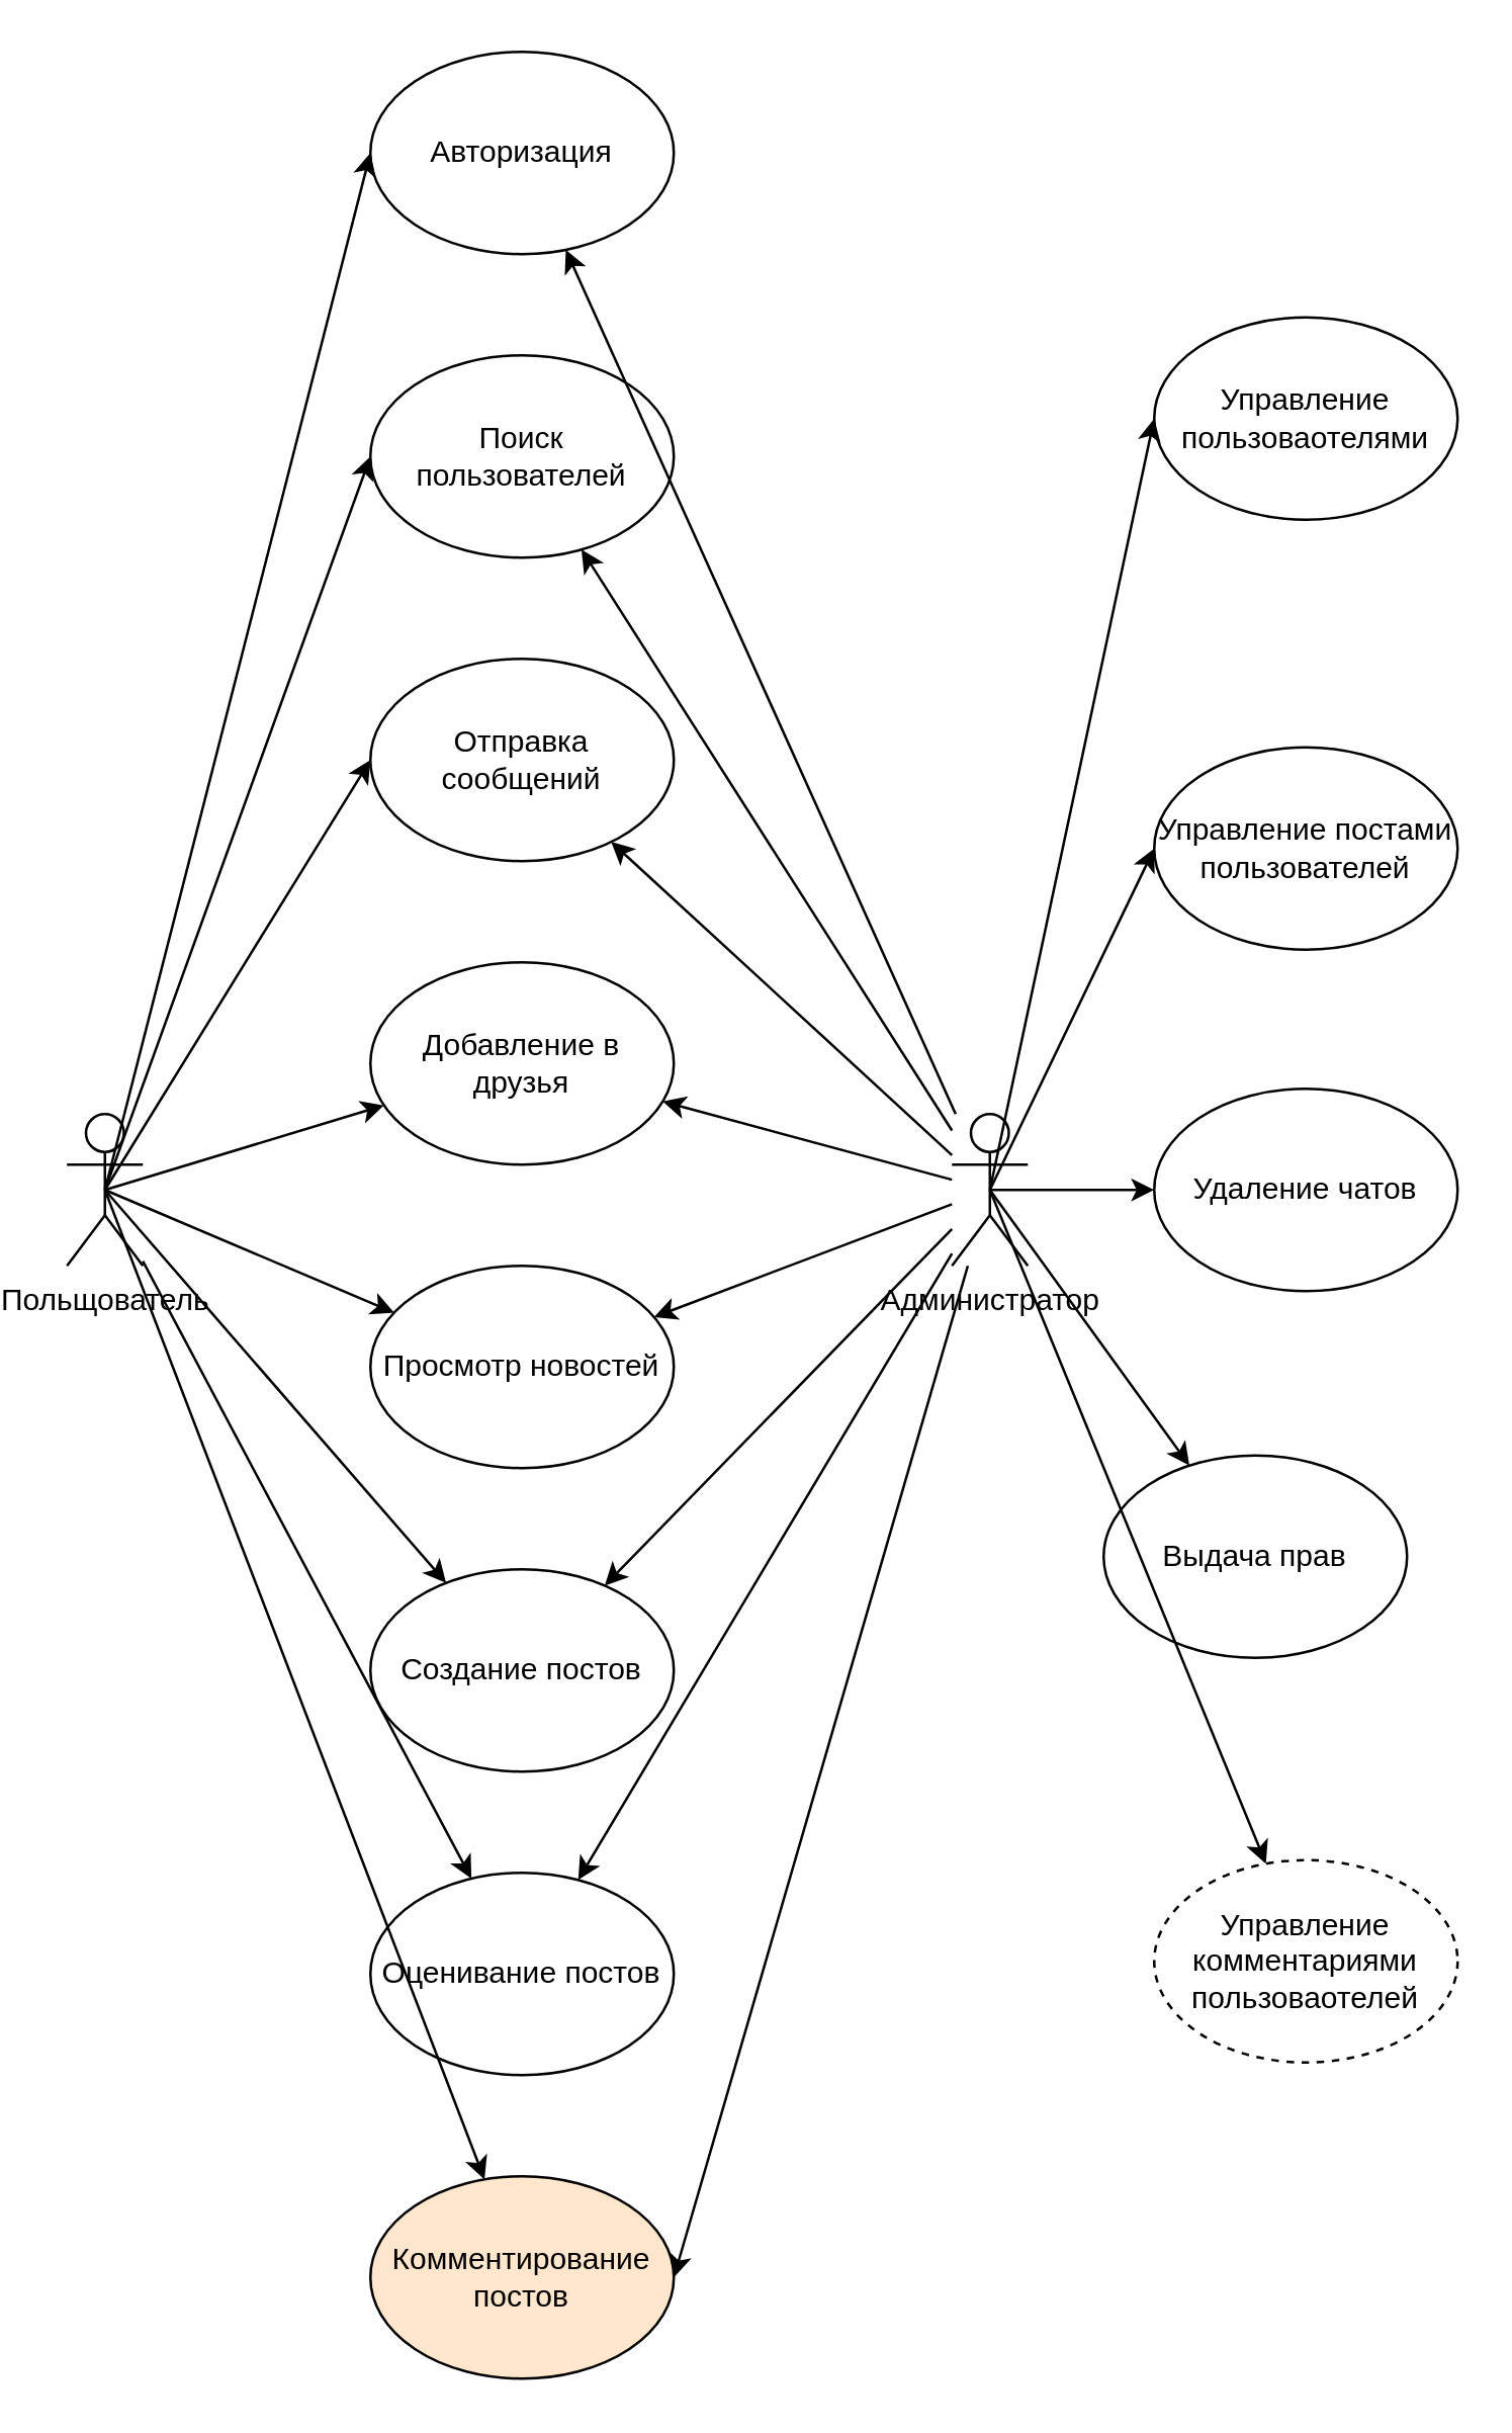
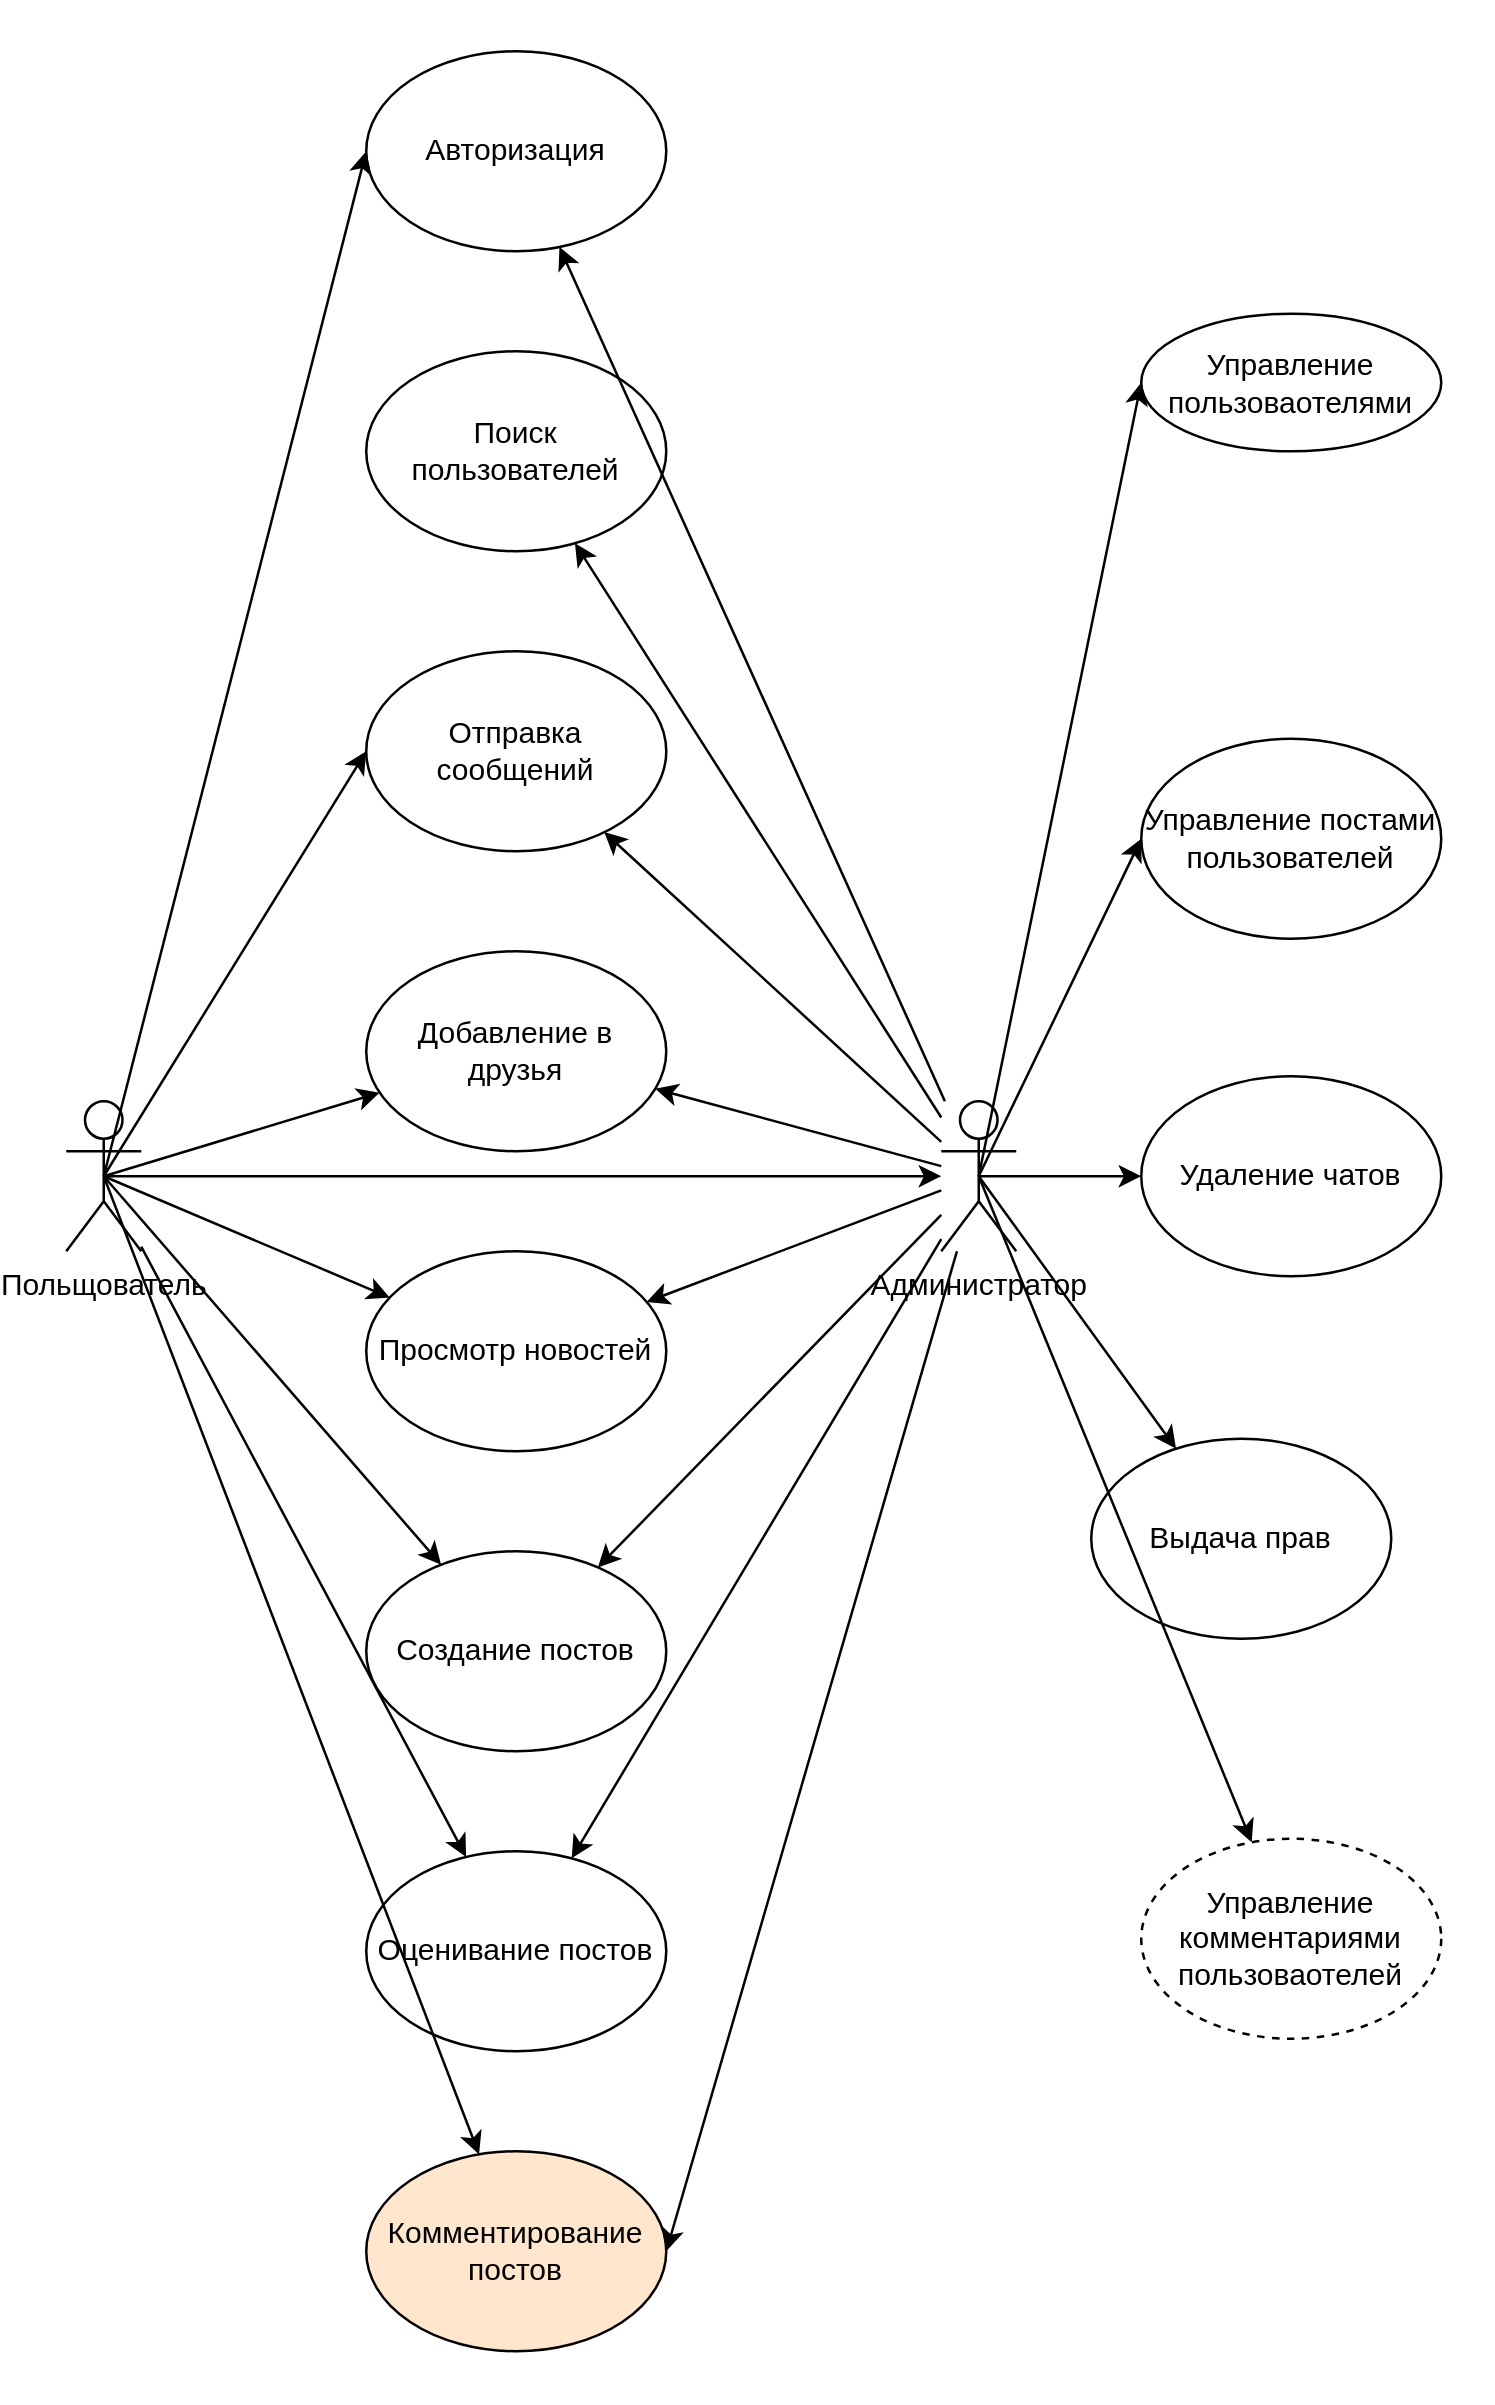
  <mxCell id="0" />
  <mxCell id="1" parent="0" />
  <mxCell id="2" value="Польщователь" style="shape=umlActor;verticalLabelPosition=bottom;verticalAlign=top;html=1;outlineConnect=0;" parent="1" vertex="1"><mxGeometry x="20" y="440" width="30" height="60" as="geometry" /></mxCell>
  <mxCell id="3" value="Авторизация" style="ellipse;whiteSpace=wrap;html=1;" parent="1" vertex="1"><mxGeometry x="140" y="20" width="120" height="80" as="geometry" /></mxCell>
  <mxCell id="4" value="Поиск пользователей" style="ellipse;whiteSpace=wrap;html=1;" parent="1" vertex="1"><mxGeometry x="140" y="140" width="120" height="80" as="geometry" /></mxCell>
  <mxCell id="5" value="Отправка сообщений" style="ellipse;whiteSpace=wrap;html=1;" parent="1" vertex="1"><mxGeometry x="140" y="260" width="120" height="80" as="geometry" /></mxCell>
  <mxCell id="6" value="Добавление в друзья" style="ellipse;whiteSpace=wrap;html=1;" parent="1" vertex="1"><mxGeometry x="140" y="380" width="120" height="80" as="geometry" /></mxCell>
  <mxCell id="7" value="Просмотр новостей" style="ellipse;whiteSpace=wrap;html=1;" parent="1" vertex="1"><mxGeometry x="140" y="500" width="120" height="80" as="geometry" /></mxCell>
  <mxCell id="8" value="Создание постов" style="ellipse;whiteSpace=wrap;html=1;" parent="1" vertex="1"><mxGeometry x="140" y="620" width="120" height="80" as="geometry" /></mxCell>
  <mxCell id="9" value="Оценивание постов" style="ellipse;whiteSpace=wrap;html=1;" parent="1" vertex="1"><mxGeometry x="140" y="740" width="120" height="80" as="geometry" /></mxCell>
  <mxCell id="10" value="Комментирование постов" style="ellipse;whiteSpace=wrap;html=1;fillColor=#ffe6cc;" parent="1" vertex="1"><mxGeometry x="140" y="860" width="120" height="80" as="geometry" /></mxCell>
  <mxCell id="11" value="" style="endArrow=classic;html=1;rounded=0;entryX=0;entryY=0.5;entryDx=0;entryDy=0;exitX=0.5;exitY=0.5;exitDx=0;exitDy=0;exitPerimeter=0;" parent="1" source="2" target="3" edge="1"><mxGeometry width="50" height="50" relative="1" as="geometry"><mxPoint x="-30" y="480" as="sourcePoint" /><mxPoint x="20" y="430" as="targetPoint" /></mxGeometry></mxCell>
- <mxCell id="12" value="" style="endArrow=classic;html=1;rounded=0;entryX=0;entryY=0.5;entryDx=0;entryDy=0;exitX=0.5;exitY=0.5;exitDx=0;exitDy=0;exitPerimeter=0;" parent="1" source="2" target="4" edge="1"><mxGeometry width="50" height="50" relative="1" as="geometry"><mxPoint x="30" y="560" as="sourcePoint" /><mxPoint x="200" y="140" as="targetPoint" /></mxGeometry></mxCell>
+ <mxCell id="12" value="" style="endArrow=classic;html=1;rounded=0;exitX=0.5;exitY=0.5;exitDx=0;exitDy=0;exitPerimeter=0;" parent="1" source="2" target="19" edge="1"><mxGeometry width="50" height="50" relative="1" as="geometry"><mxPoint x="30" y="560" as="sourcePoint" /><mxPoint x="200" y="140" as="targetPoint" /></mxGeometry></mxCell>
  <mxCell id="13" value="" style="endArrow=classic;html=1;rounded=0;entryX=0;entryY=0.5;entryDx=0;entryDy=0;exitX=0.5;exitY=0.5;exitDx=0;exitDy=0;exitPerimeter=0;" parent="1" source="2" target="5" edge="1"><mxGeometry width="50" height="50" relative="1" as="geometry"><mxPoint x="-35" y="490" as="sourcePoint" /><mxPoint x="150" y="190" as="targetPoint" /></mxGeometry></mxCell>
  <mxCell id="14" value="" style="endArrow=classic;html=1;rounded=0;exitX=0.5;exitY=0.5;exitDx=0;exitDy=0;exitPerimeter=0;" parent="1" source="2" target="6" edge="1"><mxGeometry width="50" height="50" relative="1" as="geometry"><mxPoint x="-25" y="500" as="sourcePoint" /><mxPoint x="160" y="200" as="targetPoint" /></mxGeometry></mxCell>
  <mxCell id="15" value="" style="endArrow=classic;html=1;rounded=0;exitX=0.5;exitY=0.5;exitDx=0;exitDy=0;exitPerimeter=0;" parent="1" source="2" target="7" edge="1"><mxGeometry width="50" height="50" relative="1" as="geometry"><mxPoint x="-15" y="510" as="sourcePoint" /><mxPoint x="170" y="210" as="targetPoint" /></mxGeometry></mxCell>
  <mxCell id="16" value="" style="endArrow=classic;html=1;rounded=0;exitX=0.5;exitY=0.5;exitDx=0;exitDy=0;exitPerimeter=0;" parent="1" source="2" target="8" edge="1"><mxGeometry width="50" height="50" relative="1" as="geometry"><mxPoint x="-5" y="520" as="sourcePoint" /><mxPoint x="180" y="220" as="targetPoint" /></mxGeometry></mxCell>
  <mxCell id="17" value="" style="endArrow=classic;html=1;rounded=0;" parent="1" source="2" target="9" edge="1"><mxGeometry width="50" height="50" relative="1" as="geometry"><mxPoint x="5" y="530" as="sourcePoint" /><mxPoint x="190" y="230" as="targetPoint" /></mxGeometry></mxCell>
  <mxCell id="18" value="" style="endArrow=classic;html=1;rounded=0;exitX=0.5;exitY=0.5;exitDx=0;exitDy=0;exitPerimeter=0;" parent="1" source="2" target="10" edge="1"><mxGeometry width="50" height="50" relative="1" as="geometry"><mxPoint x="-20" y="504" as="sourcePoint" /><mxPoint x="182" y="755" as="targetPoint" /></mxGeometry></mxCell>
  <mxCell id="19" value="Администратор" style="shape=umlActor;verticalLabelPosition=bottom;verticalAlign=top;html=1;outlineConnect=0;" parent="1" vertex="1"><mxGeometry x="370" y="440" width="30" height="60" as="geometry" /></mxCell>
- <mxCell id="20" value="Управление пользоваотелями" style="ellipse;whiteSpace=wrap;html=1;" parent="1" vertex="1"><mxGeometry x="450" y="125" width="120" height="80" as="geometry" /></mxCell>
+ <mxCell id="20" value="Управление пользоваотелями" style="ellipse;whiteSpace=wrap;html=1;" parent="1" vertex="1"><mxGeometry x="450" y="125" width="120" height="55" as="geometry" /></mxCell>
  <mxCell id="21" value="Управление постами пользователей" style="ellipse;whiteSpace=wrap;html=1;" parent="1" vertex="1"><mxGeometry x="450" y="295" width="120" height="80" as="geometry" /></mxCell>
  <mxCell id="22" value="Удаление чатов" style="ellipse;whiteSpace=wrap;html=1;" parent="1" vertex="1"><mxGeometry x="450" y="430" width="120" height="80" as="geometry" /></mxCell>
  <mxCell id="23" value="Выдача прав" style="ellipse;whiteSpace=wrap;html=1;" parent="1" vertex="1"><mxGeometry x="430" y="575" width="120" height="80" as="geometry" /></mxCell>
  <mxCell id="24" value="Управление комментариями пользоваотелей" style="ellipse;whiteSpace=wrap;html=1;dashed=1;" parent="1" vertex="1"><mxGeometry x="450" y="735" width="120" height="80" as="geometry" /></mxCell>
  <mxCell id="25" value="" style="endArrow=classic;html=1;rounded=0;entryX=0;entryY=0.5;entryDx=0;entryDy=0;exitX=0.5;exitY=0.5;exitDx=0;exitDy=0;exitPerimeter=0;" parent="1" source="19" target="20" edge="1"><mxGeometry width="50" height="50" relative="1" as="geometry"><mxPoint x="450" y="490" as="sourcePoint" /><mxPoint x="500" y="440" as="targetPoint" /></mxGeometry></mxCell>
  <mxCell id="26" value="" style="endArrow=classic;html=1;rounded=0;entryX=0;entryY=0.5;entryDx=0;entryDy=0;exitX=0.5;exitY=0.5;exitDx=0;exitDy=0;exitPerimeter=0;" parent="1" source="19" target="21" edge="1"><mxGeometry width="50" height="50" relative="1" as="geometry"><mxPoint x="510" y="570" as="sourcePoint" /><mxPoint x="680" y="150" as="targetPoint" /></mxGeometry></mxCell>
  <mxCell id="27" value="" style="endArrow=classic;html=1;rounded=0;entryX=0;entryY=0.5;entryDx=0;entryDy=0;exitX=0.5;exitY=0.5;exitDx=0;exitDy=0;exitPerimeter=0;" parent="1" source="19" target="22" edge="1"><mxGeometry width="50" height="50" relative="1" as="geometry"><mxPoint x="445" y="500" as="sourcePoint" /><mxPoint x="630" y="200" as="targetPoint" /></mxGeometry></mxCell>
  <mxCell id="28" value="" style="endArrow=classic;html=1;rounded=0;exitX=0.5;exitY=0.5;exitDx=0;exitDy=0;exitPerimeter=0;" parent="1" source="19" target="23" edge="1"><mxGeometry width="50" height="50" relative="1" as="geometry"><mxPoint x="455" y="510" as="sourcePoint" /><mxPoint x="640" y="210" as="targetPoint" /></mxGeometry></mxCell>
  <mxCell id="29" value="" style="endArrow=classic;html=1;rounded=0;exitX=0.5;exitY=0.5;exitDx=0;exitDy=0;exitPerimeter=0;" parent="1" source="19" target="24" edge="1"><mxGeometry width="50" height="50" relative="1" as="geometry"><mxPoint x="460" y="514" as="sourcePoint" /><mxPoint x="662" y="765" as="targetPoint" /></mxGeometry></mxCell>
  <mxCell id="30" value="" style="endArrow=classic;html=1;rounded=0;entryX=1;entryY=0.5;entryDx=0;entryDy=0;" parent="1" source="19" target="10" edge="1"><mxGeometry width="50" height="50" relative="1" as="geometry"><mxPoint x="445" y="495" as="sourcePoint" /><mxPoint x="671" y="765" as="targetPoint" /></mxGeometry></mxCell>
  <mxCell id="31" value="" style="endArrow=classic;html=1;rounded=0;" parent="1" source="19" target="9" edge="1"><mxGeometry width="50" height="50" relative="1" as="geometry"><mxPoint x="445" y="495" as="sourcePoint" /><mxPoint x="270" y="910" as="targetPoint" /></mxGeometry></mxCell>
  <mxCell id="32" value="" style="endArrow=classic;html=1;rounded=0;" parent="1" source="19" target="8" edge="1"><mxGeometry width="50" height="50" relative="1" as="geometry"><mxPoint x="430" y="504" as="sourcePoint" /><mxPoint x="237" y="754" as="targetPoint" /></mxGeometry></mxCell>
  <mxCell id="33" value="" style="endArrow=classic;html=1;rounded=0;" parent="1" source="19" target="7" edge="1"><mxGeometry width="50" height="50" relative="1" as="geometry"><mxPoint x="430" y="497" as="sourcePoint" /><mxPoint x="249" y="640" as="targetPoint" /></mxGeometry></mxCell>
  <mxCell id="34" value="" style="endArrow=classic;html=1;rounded=0;" parent="1" source="19" target="6" edge="1"><mxGeometry width="50" height="50" relative="1" as="geometry"><mxPoint x="430" y="489" as="sourcePoint" /><mxPoint x="265" y="535" as="targetPoint" /></mxGeometry></mxCell>
  <mxCell id="35" value="" style="endArrow=classic;html=1;rounded=0;" parent="1" source="19" target="5" edge="1"><mxGeometry width="50" height="50" relative="1" as="geometry"><mxPoint x="430" y="481" as="sourcePoint" /><mxPoint x="267" y="443" as="targetPoint" /></mxGeometry></mxCell>
  <mxCell id="36" value="" style="endArrow=classic;html=1;rounded=0;" parent="1" source="19" target="4" edge="1"><mxGeometry width="50" height="50" relative="1" as="geometry"><mxPoint x="430" y="474" as="sourcePoint" /><mxPoint x="250" y="340" as="targetPoint" /></mxGeometry></mxCell>
  <mxCell id="37" value="" style="endArrow=classic;html=1;rounded=0;" parent="1" source="19" target="3" edge="1"><mxGeometry width="50" height="50" relative="1" as="geometry"><mxPoint x="430" y="466" as="sourcePoint" /><mxPoint x="238" y="225" as="targetPoint" /></mxGeometry></mxCell>
